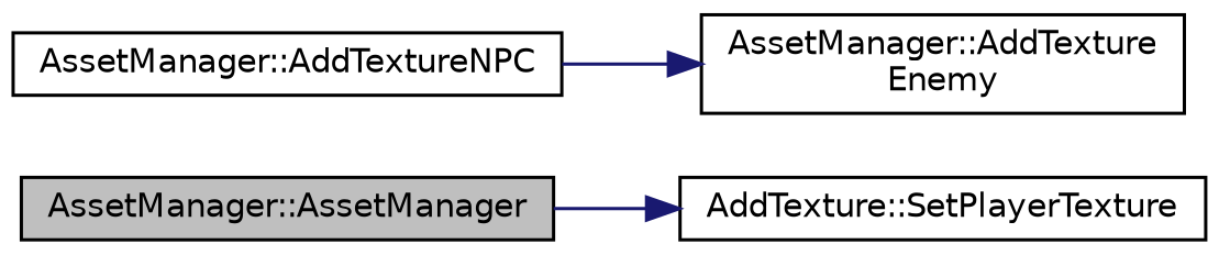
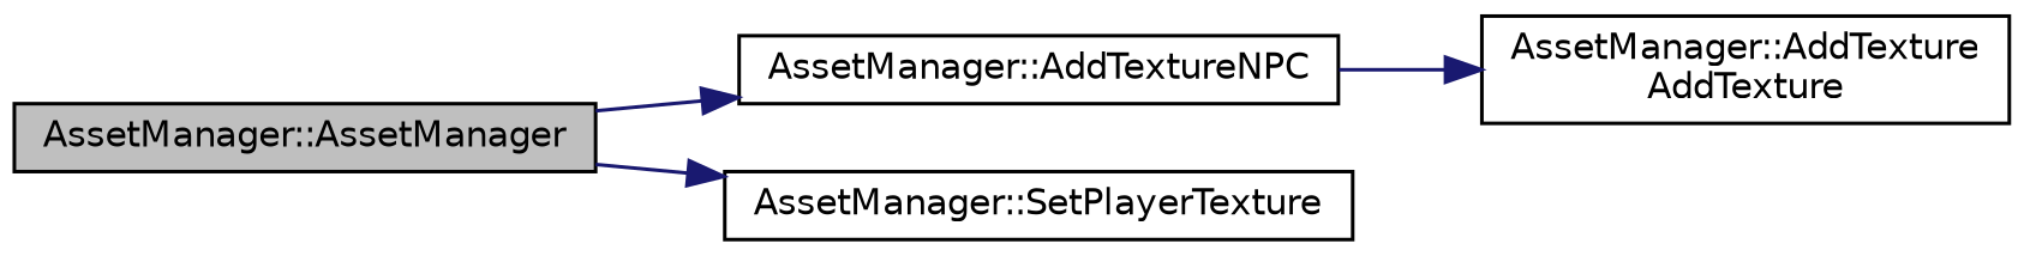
  digraph {
    rankdir=LR
    node [color=black fontname=Helvetica fontsize=10 shape=record]
    edge [color=midnightblue fontname=Helvetica fontsize=10 labelfontname=Helvetica labelfontsize=10 style=solid]
    n1 [fillcolor=grey75 fontcolor=black height=0.2 label="AssetManager::AssetManager" style=filled width=0.4]
    n2 [height=0.2 label="AssetManager::AddTextureNPC" width=0.4]
-   n3 [height=0.2 label="AddTexture::SetPlayerTexture" width=0.4]
-   n4 [height=0.2 label="AssetManager::AddTexture\lEnemy" width=0.4]
+   n3 [height=0.2 label="AssetManager::SetPlayerTexture" width=0.4]
+   n4 [height=0.2 label="AssetManager::AddTexture\lAddTexture" width=0.4]
+   n1 -> n2
    n1 -> n3
    n2 -> n4
  }
